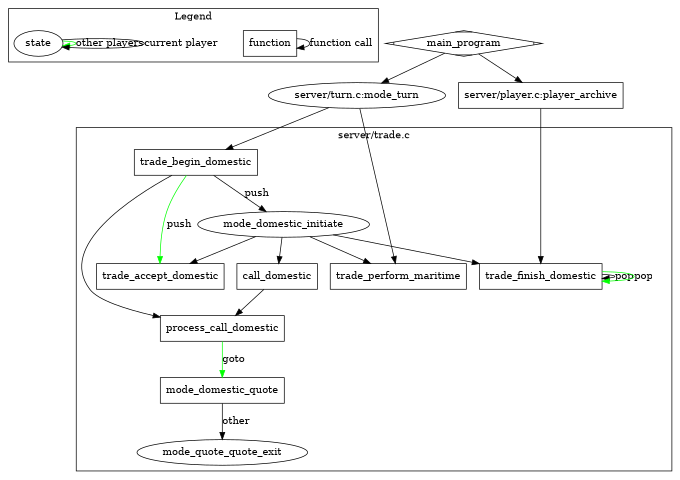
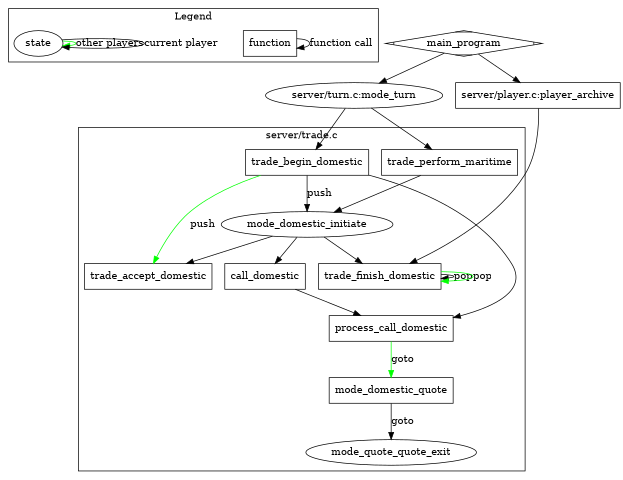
  digraph {
    node [shape=box]
    function
    state [shape=""]
    trade_perform_maritime
    trade_finish_domestic
    trade_begin_domestic
    process_call_domestic
    mode_domestic_initiate [shape=""]
    mode_domestic_quote
    call_domestic
    trade_accept_domestic
    n11 [label=mode_quote_quote_exit shape=""]
    main_program [shape=Mdiamond]
    n13 [label="server/turn.c:mode_turn" shaped=Mdiamond shape=""]
    n14 [label="server/player.c:player_archive"]
    subgraph cluster_1 {
      label=Legend
      function
      state
    }
    subgraph cluster_2 {
      label="server/trade.c"
      trade_perform_maritime
      trade_finish_domestic
      trade_begin_domestic
      process_call_domestic
      mode_domestic_initiate
      mode_domestic_quote
      call_domestic
      trade_accept_domestic
      n11
    }
    function -> function [label="function call"]
    state -> state [color=green label="other players"]
    state -> state [label="current player"]
    trade_finish_domestic -> trade_finish_domestic [label=pop]
    trade_finish_domestic -> trade_finish_domestic [color=green label=pop]
    trade_begin_domestic -> process_call_domestic
    trade_begin_domestic -> mode_domestic_initiate [label=push]
    trade_begin_domestic -> trade_accept_domestic [color=green label=push]
    process_call_domestic -> mode_domestic_quote [color=green label=goto]
-   mode_domestic_initiate -> trade_perform_maritime
+   trade_perform_maritime -> mode_domestic_initiate
    mode_domestic_initiate -> trade_finish_domestic
    mode_domestic_initiate -> call_domestic
    mode_domestic_initiate -> trade_accept_domestic
-   mode_domestic_quote -> n11 [label=other]
+   mode_domestic_quote -> n11 [label=goto]
    call_domestic -> process_call_domestic [shape=box]
    main_program -> n13
    main_program -> n14
    n13 -> trade_perform_maritime
    n13 -> trade_begin_domestic
    n14 -> trade_finish_domestic
  }
